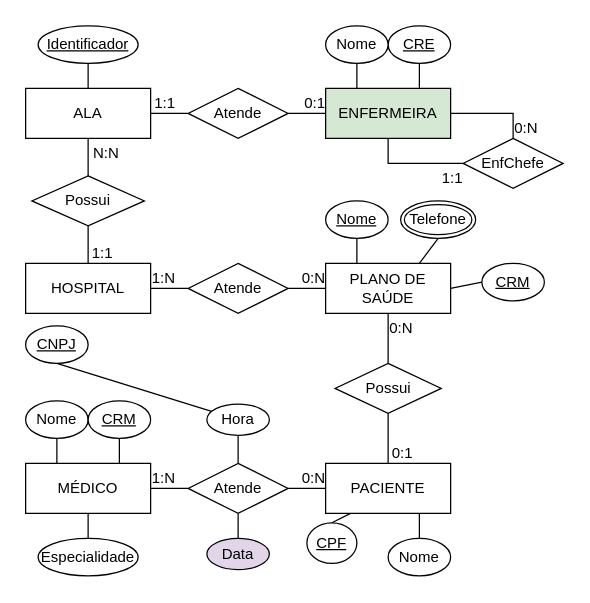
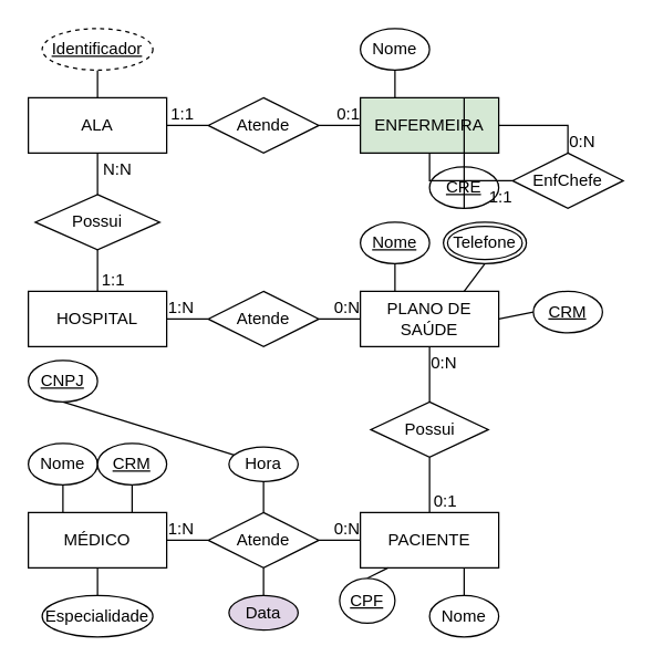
  <mxCell id="0" />
  <mxCell id="1" parent="0" />
  <mxCell id="2" value="HOSPITAL" style="whiteSpace=wrap;html=1;align=center;" vertex="1" parent="1"><mxGeometry x="20" y="210" width="100" height="40" as="geometry" /></mxCell>
  <mxCell id="3" value="MÉDICO" style="whiteSpace=wrap;html=1;align=center;" vertex="1" parent="1"><mxGeometry x="20" y="370" width="100" height="40" as="geometry" /></mxCell>
  <mxCell id="4" value="PACIENTE" style="whiteSpace=wrap;html=1;align=center;" vertex="1" parent="1"><mxGeometry x="260" y="370" width="100" height="40" as="geometry" /></mxCell>
  <mxCell id="5" value="PLANO DE SAÚDE" style="whiteSpace=wrap;html=1;align=center;" vertex="1" parent="1"><mxGeometry x="260" y="210" width="100" height="40" as="geometry" /></mxCell>
  <mxCell id="6" value="Atende" style="shape=rhombus;perimeter=rhombusPerimeter;whiteSpace=wrap;html=1;align=center;" vertex="1" parent="1"><mxGeometry x="150" y="210" width="80" height="40" as="geometry" /></mxCell>
  <mxCell id="7" value="" style="endArrow=none;html=1;rounded=0;exitX=0.5;exitY=1;exitDx=0;exitDy=0;" edge="1" parent="1" source="37" target="21"><mxGeometry relative="1" as="geometry"><mxPoint x="290" y="310" as="sourcePoint" /><mxPoint x="450" y="310" as="targetPoint" /></mxGeometry></mxCell>
  <mxCell id="8" value="" style="endArrow=none;html=1;rounded=0;exitX=0.5;exitY=1;exitDx=0;exitDy=0;entryX=0.25;entryY=0;entryDx=0;entryDy=0;" edge="1" parent="1" source="36" target="5"><mxGeometry relative="1" as="geometry"><mxPoint x="290" y="310" as="sourcePoint" /><mxPoint x="450" y="310" as="targetPoint" /></mxGeometry></mxCell>
  <mxCell id="9" value="" style="endArrow=none;html=1;rounded=0;exitX=0.5;exitY=1;exitDx=0;exitDy=0;entryX=0.75;entryY=0;entryDx=0;entryDy=0;" edge="1" parent="1" source="65" target="5"><mxGeometry relative="1" as="geometry"><mxPoint x="290" y="310" as="sourcePoint" /><mxPoint x="450" y="310" as="targetPoint" /></mxGeometry></mxCell>
  <mxCell id="10" value="" style="endArrow=none;html=1;rounded=0;exitX=1;exitY=0.5;exitDx=0;exitDy=0;entryX=0;entryY=0.5;entryDx=0;entryDy=0;" edge="1" parent="1" source="2" target="6"><mxGeometry relative="1" as="geometry"><mxPoint x="290" y="310" as="sourcePoint" /><mxPoint x="450" y="310" as="targetPoint" /></mxGeometry></mxCell>
  <mxCell id="11" value="1:N" style="resizable=0;html=1;align=right;verticalAlign=bottom;" connectable="0" vertex="1" parent="10"><mxGeometry x="1" relative="1" as="geometry"><mxPoint x="-10" as="offset" /></mxGeometry></mxCell>
  <mxCell id="12" value="" style="endArrow=none;html=1;rounded=0;exitX=1;exitY=0.5;exitDx=0;exitDy=0;entryX=0;entryY=0.5;entryDx=0;entryDy=0;" edge="1" parent="1" source="6" target="5"><mxGeometry relative="1" as="geometry"><mxPoint x="290" y="310" as="sourcePoint" /><mxPoint x="450" y="310" as="targetPoint" /></mxGeometry></mxCell>
  <mxCell id="13" value="0:N" style="resizable=0;html=1;align=right;verticalAlign=bottom;" connectable="0" vertex="1" parent="12"><mxGeometry x="1" relative="1" as="geometry"><mxPoint as="offset" /></mxGeometry></mxCell>
  <mxCell id="14" value="Atende" style="shape=rhombus;perimeter=rhombusPerimeter;whiteSpace=wrap;html=1;align=center;" vertex="1" parent="1"><mxGeometry x="150" y="370" width="80" height="40" as="geometry" /></mxCell>
  <mxCell id="15" value="Especialidade" style="ellipse;whiteSpace=wrap;html=1;align=center;" vertex="1" parent="1"><mxGeometry x="30" y="430" width="80" height="30" as="geometry" /></mxCell>
  <mxCell id="16" value="Nome" style="ellipse;whiteSpace=wrap;html=1;align=center;" vertex="1" parent="1"><mxGeometry x="20" y="320" width="50" height="30" as="geometry" /></mxCell>
  <mxCell id="17" value="" style="endArrow=none;html=1;rounded=0;exitX=0.5;exitY=1;exitDx=0;exitDy=0;entryX=0.25;entryY=0;entryDx=0;entryDy=0;" edge="1" parent="1" source="16" target="3"><mxGeometry relative="1" as="geometry"><mxPoint x="290" y="240" as="sourcePoint" /><mxPoint x="450" y="240" as="targetPoint" /></mxGeometry></mxCell>
  <mxCell id="18" value="" style="endArrow=none;html=1;rounded=0;exitX=0.5;exitY=1;exitDx=0;exitDy=0;entryX=0.75;entryY=0;entryDx=0;entryDy=0;" edge="1" parent="1" source="39" target="3"><mxGeometry relative="1" as="geometry"><mxPoint x="290" y="240" as="sourcePoint" /><mxPoint x="450" y="240" as="targetPoint" /></mxGeometry></mxCell>
  <mxCell id="19" value="" style="endArrow=none;html=1;rounded=0;exitX=0.5;exitY=1;exitDx=0;exitDy=0;entryX=0.5;entryY=0;entryDx=0;entryDy=0;" edge="1" parent="1" source="3" target="15"><mxGeometry relative="1" as="geometry"><mxPoint x="290" y="240" as="sourcePoint" /><mxPoint x="450" y="240" as="targetPoint" /></mxGeometry></mxCell>
  <mxCell id="20" value="Data" style="ellipse;whiteSpace=wrap;html=1;align=center;fillColor=#e1d5e7;" vertex="1" parent="1"><mxGeometry x="165" y="430" width="50" height="25" as="geometry" /></mxCell>
  <mxCell id="21" value="Hora" style="ellipse;whiteSpace=wrap;html=1;align=center;" vertex="1" parent="1"><mxGeometry x="165" y="322.5" width="50" height="25" as="geometry" /></mxCell>
  <mxCell id="22" value="" style="endArrow=none;html=1;rounded=0;exitX=0.5;exitY=1;exitDx=0;exitDy=0;entryX=0.5;entryY=0;entryDx=0;entryDy=0;" edge="1" parent="1" source="21" target="14"><mxGeometry relative="1" as="geometry"><mxPoint x="290" y="350" as="sourcePoint" /><mxPoint x="450" y="350" as="targetPoint" /></mxGeometry></mxCell>
  <mxCell id="23" value="" style="endArrow=none;html=1;rounded=0;exitX=0.5;exitY=0;exitDx=0;exitDy=0;entryX=0.5;entryY=1;entryDx=0;entryDy=0;" edge="1" parent="1" source="20" target="14"><mxGeometry relative="1" as="geometry"><mxPoint x="290" y="350" as="sourcePoint" /><mxPoint x="450" y="350" as="targetPoint" /></mxGeometry></mxCell>
  <mxCell id="24" value="" style="endArrow=none;html=1;rounded=0;exitX=1;exitY=0.5;exitDx=0;exitDy=0;entryX=0;entryY=0.5;entryDx=0;entryDy=0;" edge="1" parent="1" source="3" target="14"><mxGeometry relative="1" as="geometry"><mxPoint x="290" y="350" as="sourcePoint" /><mxPoint x="450" y="350" as="targetPoint" /></mxGeometry></mxCell>
  <mxCell id="25" value="1:N" style="resizable=0;html=1;align=right;verticalAlign=bottom;" connectable="0" vertex="1" parent="24"><mxGeometry x="1" relative="1" as="geometry"><mxPoint x="-10" as="offset" /></mxGeometry></mxCell>
  <mxCell id="26" value="" style="endArrow=none;html=1;rounded=0;exitX=1;exitY=0.5;exitDx=0;exitDy=0;entryX=0;entryY=0.5;entryDx=0;entryDy=0;" edge="1" parent="1" source="14" target="4"><mxGeometry relative="1" as="geometry"><mxPoint x="290" y="350" as="sourcePoint" /><mxPoint x="450" y="350" as="targetPoint" /></mxGeometry></mxCell>
  <mxCell id="27" value="0:N" style="resizable=0;html=1;align=right;verticalAlign=bottom;" connectable="0" vertex="1" parent="26"><mxGeometry x="1" relative="1" as="geometry" /></mxCell>
  <mxCell id="28" value="Nome" style="ellipse;whiteSpace=wrap;html=1;align=center;" vertex="1" parent="1"><mxGeometry x="310" y="430" width="50" height="30" as="geometry" /></mxCell>
  <mxCell id="29" value="" style="endArrow=none;html=1;rounded=0;exitX=0.5;exitY=0;exitDx=0;exitDy=0;" edge="1" parent="1" source="38"><mxGeometry relative="1" as="geometry"><mxPoint x="280" y="430" as="sourcePoint" /><mxPoint x="280" y="410" as="targetPoint" /></mxGeometry></mxCell>
  <mxCell id="30" value="" style="endArrow=none;html=1;rounded=0;" edge="1" parent="1"><mxGeometry relative="1" as="geometry"><mxPoint x="335" y="410" as="sourcePoint" /><mxPoint x="335" y="430" as="targetPoint" /></mxGeometry></mxCell>
  <mxCell id="31" value="Possui" style="shape=rhombus;perimeter=rhombusPerimeter;whiteSpace=wrap;html=1;align=center;" vertex="1" parent="1"><mxGeometry x="267.5" y="290" width="85" height="40" as="geometry" /></mxCell>
  <mxCell id="32" value="" style="endArrow=none;html=1;rounded=0;exitX=0.5;exitY=1;exitDx=0;exitDy=0;entryX=0.5;entryY=0;entryDx=0;entryDy=0;" edge="1" parent="1" source="5" target="31"><mxGeometry relative="1" as="geometry"><mxPoint x="290" y="540" as="sourcePoint" /><mxPoint x="450" y="540" as="targetPoint" /></mxGeometry></mxCell>
  <mxCell id="33" value="0:N" style="resizable=0;html=1;align=right;verticalAlign=bottom;" connectable="0" vertex="1" parent="32"><mxGeometry x="1" relative="1" as="geometry"><mxPoint x="20" y="-20" as="offset" /></mxGeometry></mxCell>
  <mxCell id="34" value="" style="endArrow=none;html=1;rounded=0;exitX=0.5;exitY=1;exitDx=0;exitDy=0;entryX=0.5;entryY=0;entryDx=0;entryDy=0;" edge="1" parent="1" source="31" target="4"><mxGeometry relative="1" as="geometry"><mxPoint x="290" y="500" as="sourcePoint" /><mxPoint x="450" y="500" as="targetPoint" /></mxGeometry></mxCell>
  <mxCell id="35" value="0:1" style="resizable=0;html=1;align=right;verticalAlign=bottom;" connectable="0" vertex="1" parent="34"><mxGeometry x="1" relative="1" as="geometry"><mxPoint x="20" as="offset" /></mxGeometry></mxCell>
  <mxCell id="36" value="Nome" style="ellipse;whiteSpace=wrap;html=1;align=center;fontStyle=4;" vertex="1" parent="1"><mxGeometry x="260" y="160" width="50" height="30" as="geometry" /></mxCell>
  <mxCell id="37" value="CNPJ" style="ellipse;whiteSpace=wrap;html=1;align=center;fontStyle=4;" vertex="1" parent="1"><mxGeometry x="20" y="260" width="50" height="30" as="geometry" /></mxCell>
  <mxCell id="38" value="CPF" style="ellipse;whiteSpace=wrap;html=1;align=center;fontStyle=4;" vertex="1" parent="1"><mxGeometry x="245" y="417.5" width="40" height="32.5" as="geometry" /></mxCell>
  <mxCell id="39" value="CRM" style="ellipse;whiteSpace=wrap;html=1;align=center;fontStyle=4;" vertex="1" parent="1"><mxGeometry x="70" y="320" width="50" height="30" as="geometry" /></mxCell>
  <mxCell id="40" value="ALA" style="whiteSpace=wrap;html=1;align=center;" vertex="1" parent="1"><mxGeometry x="20" y="70" width="100" height="40" as="geometry" /></mxCell>
  <mxCell id="41" value="ENFERMEIRA" style="whiteSpace=wrap;html=1;align=center;fillColor=#d5e8d4;" vertex="1" parent="1"><mxGeometry x="260" y="70" width="100" height="40" as="geometry" /></mxCell>
  <mxCell id="42" value="" style="endArrow=none;html=1;rounded=0;exitX=0.5;exitY=1;exitDx=0;exitDy=0;entryX=0.5;entryY=0;entryDx=0;entryDy=0;" edge="1" parent="1" source="44" target="40"><mxGeometry relative="1" as="geometry"><mxPoint x="290" y="0" as="sourcePoint" /><mxPoint x="450" y="0" as="targetPoint" /></mxGeometry></mxCell>
  <mxCell id="43" value="Atende" style="shape=rhombus;perimeter=rhombusPerimeter;whiteSpace=wrap;html=1;align=center;" vertex="1" parent="1"><mxGeometry x="150" y="70" width="80" height="40" as="geometry" /></mxCell>
- <mxCell id="44" value="Identificador" style="ellipse;whiteSpace=wrap;html=1;align=center;fontStyle=4;" vertex="1" parent="1"><mxGeometry x="30" width="80" height="30" as="geometry" y="20" /></mxCell>
- <mxCell id="45" value="CRE" style="ellipse;whiteSpace=wrap;html=1;align=center;fontStyle=4;" vertex="1" parent="1"><mxGeometry x="310" width="50" height="30" as="geometry" y="20" /></mxCell>
+ <mxCell id="44" value="Identificador" style="ellipse;whiteSpace=wrap;html=1;align=center;fontStyle=4;dashed=1;" vertex="1" parent="1"><mxGeometry x="30" width="80" height="30" as="geometry" y="20" /></mxCell>
+ <mxCell id="45" value="CRE" style="ellipse;whiteSpace=wrap;html=1;align=center;fontStyle=4;" vertex="1" parent="1"><mxGeometry x="310" y="120" width="50" height="30" as="geometry" /></mxCell>
  <mxCell id="46" value="Nome" style="ellipse;whiteSpace=wrap;html=1;align=center;" vertex="1" parent="1"><mxGeometry x="260" width="50" height="30" as="geometry" y="20" /></mxCell>
  <mxCell id="47" value="" style="endArrow=none;html=1;rounded=0;entryX=0.25;entryY=0;entryDx=0;entryDy=0;exitX=0.5;exitY=1;exitDx=0;exitDy=0;" edge="1" parent="1" source="46" target="41"><mxGeometry relative="1" as="geometry"><mxPoint x="290" y="0" as="sourcePoint" /><mxPoint x="450" y="0" as="targetPoint" /></mxGeometry></mxCell>
  <mxCell id="48" value="" style="endArrow=none;html=1;rounded=0;exitX=0.5;exitY=1;exitDx=0;exitDy=0;entryX=0.75;entryY=0;entryDx=0;entryDy=0;" edge="1" parent="1" source="45" target="41"><mxGeometry relative="1" as="geometry"><mxPoint x="290" y="0" as="sourcePoint" /><mxPoint x="450" y="0" as="targetPoint" /></mxGeometry></mxCell>
  <mxCell id="49" value="" style="endArrow=none;html=1;rounded=0;entryX=0;entryY=0.5;entryDx=0;entryDy=0;exitX=1;exitY=0.5;exitDx=0;exitDy=0;" edge="1" parent="1" source="40" target="43"><mxGeometry relative="1" as="geometry"><mxPoint x="130" y="80" as="sourcePoint" /><mxPoint x="520" y="19" as="targetPoint" /></mxGeometry></mxCell>
  <mxCell id="50" value="1:1" style="resizable=0;html=1;align=right;verticalAlign=bottom;" connectable="0" vertex="1" parent="49"><mxGeometry x="1" relative="1" as="geometry"><mxPoint x="-10" as="offset" /></mxGeometry></mxCell>
  <mxCell id="51" value="" style="endArrow=none;html=1;rounded=0;exitX=1;exitY=0.5;exitDx=0;exitDy=0;entryX=0;entryY=0.5;entryDx=0;entryDy=0;" edge="1" parent="1" source="43" target="41"><mxGeometry relative="1" as="geometry"><mxPoint x="250" y="-90" as="sourcePoint" /><mxPoint x="410" y="-90" as="targetPoint" /></mxGeometry></mxCell>
  <mxCell id="52" value="0:1" style="resizable=0;html=1;align=right;verticalAlign=bottom;" connectable="0" vertex="1" parent="51"><mxGeometry x="1" relative="1" as="geometry" /></mxCell>
  <mxCell id="53" value="EnfChefe" style="shape=rhombus;perimeter=rhombusPerimeter;whiteSpace=wrap;html=1;align=center;" vertex="1" parent="1"><mxGeometry x="370" y="110" width="80" height="40" as="geometry" /></mxCell>
  <mxCell id="54" value="" style="endArrow=none;html=1;rounded=0;entryX=0.5;entryY=0;entryDx=0;entryDy=0;exitX=1;exitY=0.5;exitDx=0;exitDy=0;" edge="1" parent="1" source="41" target="53"><mxGeometry relative="1" as="geometry"><mxPoint x="250" y="-100" as="sourcePoint" /><mxPoint x="410" y="-100" as="targetPoint" /><Array as="points"><mxPoint x="410" y="90" /></Array></mxGeometry></mxCell>
  <mxCell id="55" value="0:N" style="resizable=0;html=1;align=right;verticalAlign=bottom;" connectable="0" vertex="1" parent="54"><mxGeometry x="1" relative="1" as="geometry"><mxPoint x="20" as="offset" /></mxGeometry></mxCell>
  <mxCell id="56" value="" style="endArrow=none;html=1;rounded=0;entryX=0;entryY=0.5;entryDx=0;entryDy=0;exitX=0.5;exitY=1;exitDx=0;exitDy=0;" edge="1" parent="1" source="41" target="53"><mxGeometry relative="1" as="geometry"><mxPoint x="310" y="130" as="sourcePoint" /><mxPoint x="410" y="-100" as="targetPoint" /><Array as="points"><mxPoint x="310" y="130" /></Array></mxGeometry></mxCell>
  <mxCell id="57" value="1:1" style="resizable=0;html=1;align=right;verticalAlign=bottom;" connectable="0" vertex="1" parent="56"><mxGeometry x="1" relative="1" as="geometry"><mxPoint y="20" as="offset" /></mxGeometry></mxCell>
  <mxCell id="58" value="Possui" style="shape=rhombus;perimeter=rhombusPerimeter;whiteSpace=wrap;html=1;align=center;" vertex="1" parent="1"><mxGeometry x="25" y="140" width="90" height="40" as="geometry" /></mxCell>
  <mxCell id="59" value="" style="endArrow=none;html=1;rounded=0;entryX=0.5;entryY=1;entryDx=0;entryDy=0;exitX=0.5;exitY=0;exitDx=0;exitDy=0;" edge="1" parent="1"><mxGeometry relative="1" as="geometry"><mxPoint x="70" y="140" as="sourcePoint" /><mxPoint x="70" y="110" as="targetPoint" /></mxGeometry></mxCell>
  <mxCell id="60" value="N:N" style="resizable=0;html=1;align=right;verticalAlign=bottom;" connectable="0" vertex="1" parent="59"><mxGeometry x="1" relative="1" as="geometry"><mxPoint x="25" y="20" as="offset" /></mxGeometry></mxCell>
  <mxCell id="61" value="" style="endArrow=none;html=1;rounded=0;exitX=0.5;exitY=1;exitDx=0;exitDy=0;entryX=0.5;entryY=0;entryDx=0;entryDy=0;" edge="1" parent="1" source="58" target="2"><mxGeometry relative="1" as="geometry"><mxPoint x="440" y="250" as="sourcePoint" /><mxPoint x="600" y="250" as="targetPoint" /></mxGeometry></mxCell>
  <mxCell id="62" value="1:1" style="resizable=0;html=1;align=right;verticalAlign=bottom;" connectable="0" vertex="1" parent="61"><mxGeometry x="1" relative="1" as="geometry"><mxPoint x="20" as="offset" /></mxGeometry></mxCell>
  <mxCell id="63" value="CRM" style="ellipse;whiteSpace=wrap;html=1;align=center;fontStyle=4;" vertex="1" parent="1"><mxGeometry x="385" y="210" width="50" height="30" as="geometry" /></mxCell>
  <mxCell id="64" value="" style="endArrow=none;html=1;rounded=0;entryX=0;entryY=0.5;entryDx=0;entryDy=0;exitX=1;exitY=0.5;exitDx=0;exitDy=0;" edge="1" parent="1" source="5" target="63"><mxGeometry relative="1" as="geometry"><mxPoint x="140" y="240" as="sourcePoint" /><mxPoint x="300" y="240" as="targetPoint" /></mxGeometry></mxCell>
  <mxCell id="65" value="Telefone" style="ellipse;shape=doubleEllipse;margin=3;whiteSpace=wrap;html=1;align=center;" vertex="1" parent="1"><mxGeometry x="320" y="160" width="60" height="30" as="geometry" /></mxCell>
